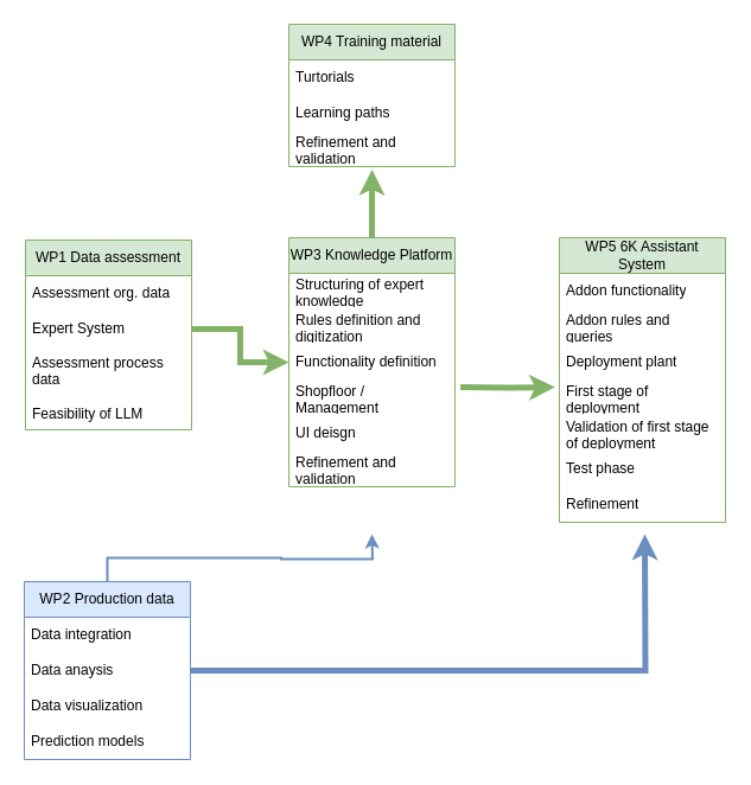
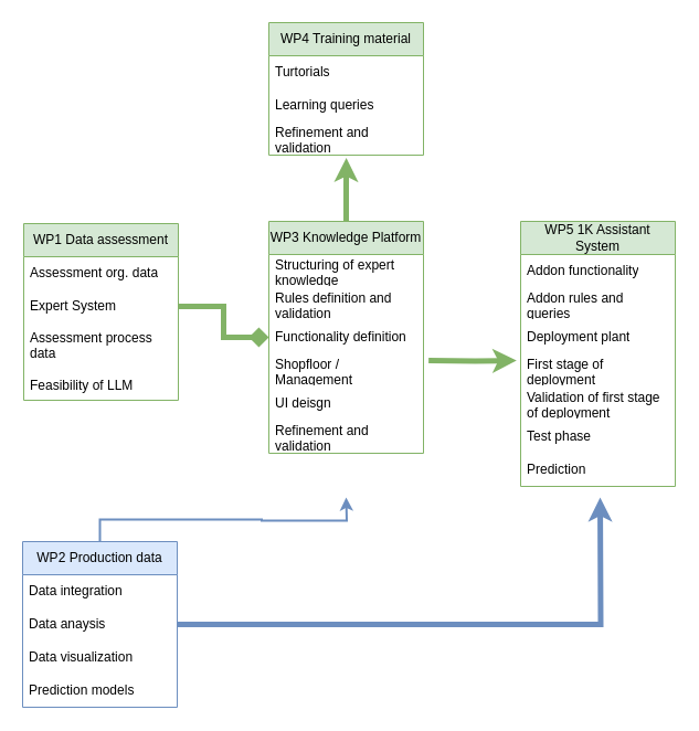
  <mxCell id="0" />
  <mxCell id="1" parent="0" />
  <mxCell id="2" value="WP1 Data assessment" style="swimlane;fontStyle=0;childLayout=stackLayout;horizontal=1;startSize=30;horizontalStack=0;resizeParent=1;resizeParentMax=0;resizeLast=0;collapsible=1;marginBottom=0;whiteSpace=wrap;html=1;fillColor=#d5e8d4;strokeColor=#82b366;" parent="1" vertex="1"><mxGeometry x="21" y="202" width="140" height="160" as="geometry" /></mxCell>
  <mxCell id="3" value="Assessment org. data" style="text;strokeColor=none;fillColor=none;align=left;verticalAlign=middle;spacingLeft=4;spacingRight=4;overflow=hidden;points=[[0,0.5],[1,0.5]];portConstraint=eastwest;rotatable=0;whiteSpace=wrap;html=1;" parent="2" vertex="1"><mxGeometry y="30" width="140" height="30" as="geometry" /></mxCell>
  <mxCell id="4" value="Expert System" style="text;strokeColor=none;fillColor=none;align=left;verticalAlign=middle;spacingLeft=4;spacingRight=4;overflow=hidden;points=[[0,0.5],[1,0.5]];portConstraint=eastwest;rotatable=0;whiteSpace=wrap;html=1;" parent="2" vertex="1"><mxGeometry y="60" width="140" height="30" as="geometry" /></mxCell>
  <mxCell id="5" value="Assessment process data&lt;br&gt;&lt;br&gt;Feasibility of LLM" style="text;strokeColor=none;fillColor=none;align=left;verticalAlign=middle;spacingLeft=4;spacingRight=4;overflow=hidden;points=[[0,0.5],[1,0.5]];portConstraint=eastwest;rotatable=0;whiteSpace=wrap;html=1;" parent="2" vertex="1"><mxGeometry y="90" width="140" height="70" as="geometry" /></mxCell>
  <mxCell id="6" value="WP2 Production data" style="swimlane;fontStyle=0;childLayout=stackLayout;horizontal=1;startSize=30;horizontalStack=0;resizeParent=1;resizeParentMax=0;resizeLast=0;collapsible=1;marginBottom=0;whiteSpace=wrap;html=1;fillColor=#dae8fc;strokeColor=#6c8ebf;" parent="1" vertex="1"><mxGeometry x="20" y="490" width="140" height="150" as="geometry" /></mxCell>
  <mxCell id="7" value="Data integration" style="text;strokeColor=none;fillColor=none;align=left;verticalAlign=middle;spacingLeft=4;spacingRight=4;overflow=hidden;points=[[0,0.5],[1,0.5]];portConstraint=eastwest;rotatable=0;whiteSpace=wrap;html=1;" parent="6" vertex="1"><mxGeometry y="30" width="140" height="30" as="geometry" /></mxCell>
  <mxCell id="8" value="Data anaysis" style="text;strokeColor=none;fillColor=none;align=left;verticalAlign=middle;spacingLeft=4;spacingRight=4;overflow=hidden;points=[[0,0.5],[1,0.5]];portConstraint=eastwest;rotatable=0;whiteSpace=wrap;html=1;" parent="6" vertex="1"><mxGeometry y="60" width="140" height="30" as="geometry" /></mxCell>
  <mxCell id="9" value="Data visualization" style="text;strokeColor=none;fillColor=none;align=left;verticalAlign=middle;spacingLeft=4;spacingRight=4;overflow=hidden;points=[[0,0.5],[1,0.5]];portConstraint=eastwest;rotatable=0;whiteSpace=wrap;html=1;" parent="6" vertex="1"><mxGeometry y="90" width="140" height="30" as="geometry" /></mxCell>
  <mxCell id="10" value="Prediction models" style="text;strokeColor=none;fillColor=none;align=left;verticalAlign=middle;spacingLeft=4;spacingRight=4;overflow=hidden;points=[[0,0.5],[1,0.5]];portConstraint=eastwest;rotatable=0;whiteSpace=wrap;html=1;" parent="6" vertex="1"><mxGeometry y="120" width="140" height="30" as="geometry" /></mxCell>
  <mxCell id="11" value="WP4 Training material" style="swimlane;fontStyle=0;childLayout=stackLayout;horizontal=1;startSize=30;horizontalStack=0;resizeParent=1;resizeParentMax=0;resizeLast=0;collapsible=1;marginBottom=0;whiteSpace=wrap;html=1;fillColor=#d5e8d4;strokeColor=#82b366;" parent="1" vertex="1"><mxGeometry x="243" y="20" width="140" height="120" as="geometry" /></mxCell>
  <mxCell id="12" value="Turtorials" style="text;strokeColor=none;fillColor=none;align=left;verticalAlign=middle;spacingLeft=4;spacingRight=4;overflow=hidden;points=[[0,0.5],[1,0.5]];portConstraint=eastwest;rotatable=0;whiteSpace=wrap;html=1;" parent="11" vertex="1"><mxGeometry y="30" width="140" height="30" as="geometry" /></mxCell>
- <mxCell id="13" value="Learning paths" style="text;strokeColor=none;fillColor=none;align=left;verticalAlign=middle;spacingLeft=4;spacingRight=4;overflow=hidden;points=[[0,0.5],[1,0.5]];portConstraint=eastwest;rotatable=0;whiteSpace=wrap;html=1;" parent="11" vertex="1"><mxGeometry y="60" width="140" height="30" as="geometry" /></mxCell>
+ <mxCell id="13" value="Learning queries" style="text;strokeColor=none;fillColor=none;align=left;verticalAlign=middle;spacingLeft=4;spacingRight=4;overflow=hidden;points=[[0,0.5],[1,0.5]];portConstraint=eastwest;rotatable=0;whiteSpace=wrap;html=1;" parent="11" vertex="1"><mxGeometry y="60" width="140" height="30" as="geometry" /></mxCell>
  <mxCell id="14" value="Refinement and validation" style="text;strokeColor=none;fillColor=none;align=left;verticalAlign=middle;spacingLeft=4;spacingRight=4;overflow=hidden;points=[[0,0.5],[1,0.5]];portConstraint=eastwest;rotatable=0;whiteSpace=wrap;html=1;" parent="11" vertex="1"><mxGeometry y="90" width="140" height="30" as="geometry" /></mxCell>
  <mxCell id="15" value="WP3 Knowledge Platform" style="swimlane;fontStyle=0;childLayout=stackLayout;horizontal=1;startSize=30;horizontalStack=0;resizeParent=1;resizeParentMax=0;resizeLast=0;collapsible=1;marginBottom=0;whiteSpace=wrap;html=1;fillColor=#d5e8d4;strokeColor=#82b366;" parent="1" vertex="1"><mxGeometry x="243" y="200" width="140" height="210" as="geometry" /></mxCell>
  <mxCell id="16" value="Structuring of expert knowledge" style="text;strokeColor=none;fillColor=none;align=left;verticalAlign=middle;spacingLeft=4;spacingRight=4;overflow=hidden;points=[[0,0.5],[1,0.5]];portConstraint=eastwest;rotatable=0;whiteSpace=wrap;html=1;" parent="15" vertex="1"><mxGeometry y="30" width="140" height="30" as="geometry" /></mxCell>
- <mxCell id="17" value="Rules definition and digitization" style="text;strokeColor=none;fillColor=none;align=left;verticalAlign=middle;spacingLeft=4;spacingRight=4;overflow=hidden;points=[[0,0.5],[1,0.5]];portConstraint=eastwest;rotatable=0;whiteSpace=wrap;html=1;" parent="15" vertex="1"><mxGeometry y="60" width="140" height="30" as="geometry" /></mxCell>
+ <mxCell id="17" value="Rules definition and validation" style="text;strokeColor=none;fillColor=none;align=left;verticalAlign=middle;spacingLeft=4;spacingRight=4;overflow=hidden;points=[[0,0.5],[1,0.5]];portConstraint=eastwest;rotatable=0;whiteSpace=wrap;html=1;" parent="15" vertex="1"><mxGeometry y="60" width="140" height="30" as="geometry" /></mxCell>
  <mxCell id="18" value="Functionality definition" style="text;strokeColor=none;fillColor=none;align=left;verticalAlign=middle;spacingLeft=4;spacingRight=4;overflow=hidden;points=[[0,0.5],[1,0.5]];portConstraint=eastwest;rotatable=0;whiteSpace=wrap;html=1;" parent="15" vertex="1"><mxGeometry y="90" width="140" height="30" as="geometry" /></mxCell>
  <mxCell id="19" value="Shopfloor / Management" style="text;strokeColor=none;fillColor=none;align=left;verticalAlign=middle;spacingLeft=4;spacingRight=4;overflow=hidden;points=[[0,0.5],[1,0.5]];portConstraint=eastwest;rotatable=0;whiteSpace=wrap;html=1;" parent="15" vertex="1"><mxGeometry y="120" width="140" height="30" as="geometry" /></mxCell>
  <mxCell id="20" value="UI deisgn" style="text;strokeColor=none;fillColor=none;align=left;verticalAlign=middle;spacingLeft=4;spacingRight=4;overflow=hidden;points=[[0,0.5],[1,0.5]];portConstraint=eastwest;rotatable=0;whiteSpace=wrap;html=1;" parent="15" vertex="1"><mxGeometry y="150" width="140" height="30" as="geometry" /></mxCell>
  <mxCell id="21" value="Refinement and validation" style="text;strokeColor=none;fillColor=none;align=left;verticalAlign=middle;spacingLeft=4;spacingRight=4;overflow=hidden;points=[[0,0.5],[1,0.5]];portConstraint=eastwest;rotatable=0;whiteSpace=wrap;html=1;" parent="15" vertex="1"><mxGeometry y="180" width="140" height="30" as="geometry" /></mxCell>
- <mxCell id="22" value="WP5 6K Assistant System" style="swimlane;fontStyle=0;childLayout=stackLayout;horizontal=1;startSize=30;horizontalStack=0;resizeParent=1;resizeParentMax=0;resizeLast=0;collapsible=1;marginBottom=0;whiteSpace=wrap;html=1;fillColor=#d5e8d4;strokeColor=#82b366;" parent="1" vertex="1"><mxGeometry x="471" y="200" width="140" height="240" as="geometry" /></mxCell>
+ <mxCell id="22" value="WP5 1K Assistant System" style="swimlane;fontStyle=0;childLayout=stackLayout;horizontal=1;startSize=30;horizontalStack=0;resizeParent=1;resizeParentMax=0;resizeLast=0;collapsible=1;marginBottom=0;whiteSpace=wrap;html=1;fillColor=#d5e8d4;strokeColor=#82b366;" parent="1" vertex="1"><mxGeometry x="471" y="200" width="140" height="240" as="geometry" /></mxCell>
  <mxCell id="23" value="Addon functionality" style="text;strokeColor=none;fillColor=none;align=left;verticalAlign=middle;spacingLeft=4;spacingRight=4;overflow=hidden;points=[[0,0.5],[1,0.5]];portConstraint=eastwest;rotatable=0;whiteSpace=wrap;html=1;" parent="22" vertex="1"><mxGeometry y="30" width="140" height="30" as="geometry" /></mxCell>
  <mxCell id="24" value="Addon rules and queries" style="text;strokeColor=none;fillColor=none;align=left;verticalAlign=middle;spacingLeft=4;spacingRight=4;overflow=hidden;points=[[0,0.5],[1,0.5]];portConstraint=eastwest;rotatable=0;whiteSpace=wrap;html=1;" parent="22" vertex="1"><mxGeometry y="60" width="140" height="30" as="geometry" /></mxCell>
  <mxCell id="25" value="Deployment plant" style="text;strokeColor=none;fillColor=none;align=left;verticalAlign=middle;spacingLeft=4;spacingRight=4;overflow=hidden;points=[[0,0.5],[1,0.5]];portConstraint=eastwest;rotatable=0;whiteSpace=wrap;html=1;" parent="22" vertex="1"><mxGeometry y="90" width="140" height="30" as="geometry" /></mxCell>
  <mxCell id="26" value="First stage of deployment" style="text;strokeColor=none;fillColor=none;align=left;verticalAlign=middle;spacingLeft=4;spacingRight=4;overflow=hidden;points=[[0,0.5],[1,0.5]];portConstraint=eastwest;rotatable=0;whiteSpace=wrap;html=1;" parent="22" vertex="1"><mxGeometry y="120" width="140" height="30" as="geometry" /></mxCell>
  <mxCell id="27" value="Validation of first stage of deployment" style="text;strokeColor=none;fillColor=none;align=left;verticalAlign=middle;spacingLeft=4;spacingRight=4;overflow=hidden;points=[[0,0.5],[1,0.5]];portConstraint=eastwest;rotatable=0;whiteSpace=wrap;html=1;" parent="22" vertex="1"><mxGeometry y="150" width="140" height="30" as="geometry" /></mxCell>
  <mxCell id="28" value="Test phase" style="text;strokeColor=none;fillColor=none;align=left;verticalAlign=middle;spacingLeft=4;spacingRight=4;overflow=hidden;points=[[0,0.5],[1,0.5]];portConstraint=eastwest;rotatable=0;whiteSpace=wrap;html=1;" parent="22" vertex="1"><mxGeometry y="180" width="140" height="30" as="geometry" /></mxCell>
- <mxCell id="29" value="Refinement" style="text;strokeColor=none;fillColor=none;align=left;verticalAlign=middle;spacingLeft=4;spacingRight=4;overflow=hidden;points=[[0,0.5],[1,0.5]];portConstraint=eastwest;rotatable=0;whiteSpace=wrap;html=1;" parent="22" vertex="1"><mxGeometry y="210" width="140" height="30" as="geometry" /></mxCell>
+ <mxCell id="29" value="Prediction" style="text;strokeColor=none;fillColor=none;align=left;verticalAlign=middle;spacingLeft=4;spacingRight=4;overflow=hidden;points=[[0,0.5],[1,0.5]];portConstraint=eastwest;rotatable=0;whiteSpace=wrap;html=1;" parent="22" vertex="1"><mxGeometry y="210" width="140" height="30" as="geometry" /></mxCell>
  <mxCell id="30" value="" style="edgeStyle=orthogonalEdgeStyle;rounded=0;orthogonalLoop=1;jettySize=auto;html=1;fillColor=#d5e8d4;strokeColor=#82b366;strokeWidth=5;entryX=-0.026;entryY=0.2;entryDx=0;entryDy=0;entryPerimeter=0;exitX=1.033;exitY=0.2;exitDx=0;exitDy=0;exitPerimeter=0;" parent="1" target="26" edge="1"><mxGeometry relative="1" as="geometry"><mxPoint x="387.62" y="326" as="sourcePoint" /><mxPoint x="243" y="330" as="targetPoint" /></mxGeometry></mxCell>
  <mxCell id="31" value="" style="edgeStyle=orthogonalEdgeStyle;rounded=0;orthogonalLoop=1;jettySize=auto;html=1;fillColor=#dae8fc;strokeColor=#6c8ebf;strokeWidth=2;exitX=0.5;exitY=0;exitDx=0;exitDy=0;" parent="1" source="6" edge="1"><mxGeometry relative="1" as="geometry"><mxPoint x="174" y="327" as="sourcePoint" /><mxPoint x="313" y="450" as="targetPoint" /></mxGeometry></mxCell>
  <mxCell id="32" value="" style="edgeStyle=orthogonalEdgeStyle;rounded=0;orthogonalLoop=1;jettySize=auto;html=1;fillColor=#dae8fc;strokeColor=#6c8ebf;strokeWidth=5;exitX=1;exitY=0.5;exitDx=0;exitDy=0;" parent="1" source="8" edge="1"><mxGeometry relative="1" as="geometry"><mxPoint x="549" y="450" as="sourcePoint" /><mxPoint x="543" y="450" as="targetPoint" /></mxGeometry></mxCell>
  <mxCell id="33" value="" style="edgeStyle=orthogonalEdgeStyle;rounded=0;orthogonalLoop=1;jettySize=auto;html=1;fillColor=#d5e8d4;strokeColor=#82b366;strokeWidth=5;entryX=0.501;entryY=1.08;entryDx=0;entryDy=0;entryPerimeter=0;exitX=0.5;exitY=0;exitDx=0;exitDy=0;" parent="1" source="15" target="14" edge="1"><mxGeometry relative="1" as="geometry"><mxPoint x="174" y="327" as="sourcePoint" /><mxPoint x="251" y="327" as="targetPoint" /><Array as="points"><mxPoint x="313" y="170" /><mxPoint x="313" y="170" /></Array></mxGeometry></mxCell>
- <mxCell id="34" value="" style="edgeStyle=orthogonalEdgeStyle;rounded=0;orthogonalLoop=1;jettySize=auto;html=1;fillColor=#d5e8d4;strokeColor=#82b366;strokeWidth=5;" parent="1" source="4" target="18" edge="1"><mxGeometry relative="1" as="geometry" /></mxCell>
+ <mxCell id="34" value="" style="edgeStyle=orthogonalEdgeStyle;rounded=0;orthogonalLoop=1;jettySize=auto;html=1;fillColor=#d5e8d4;strokeColor=#82b366;strokeWidth=5;endArrow=diamond;" parent="1" source="4" target="18" edge="1"><mxGeometry relative="1" as="geometry" /></mxCell>
